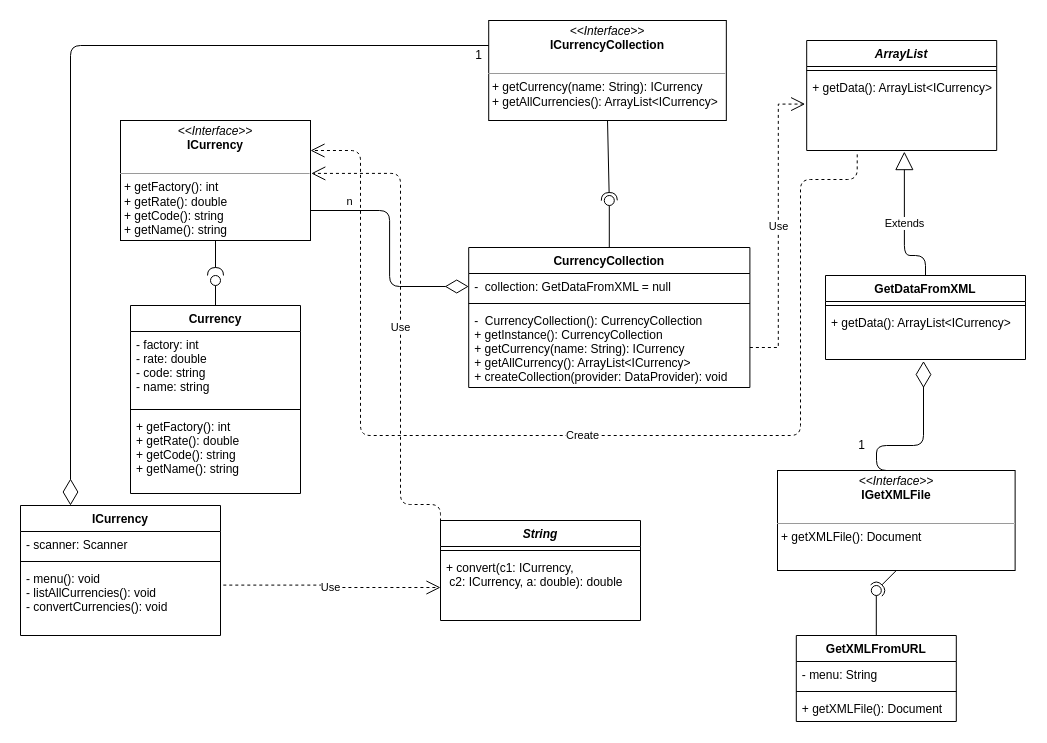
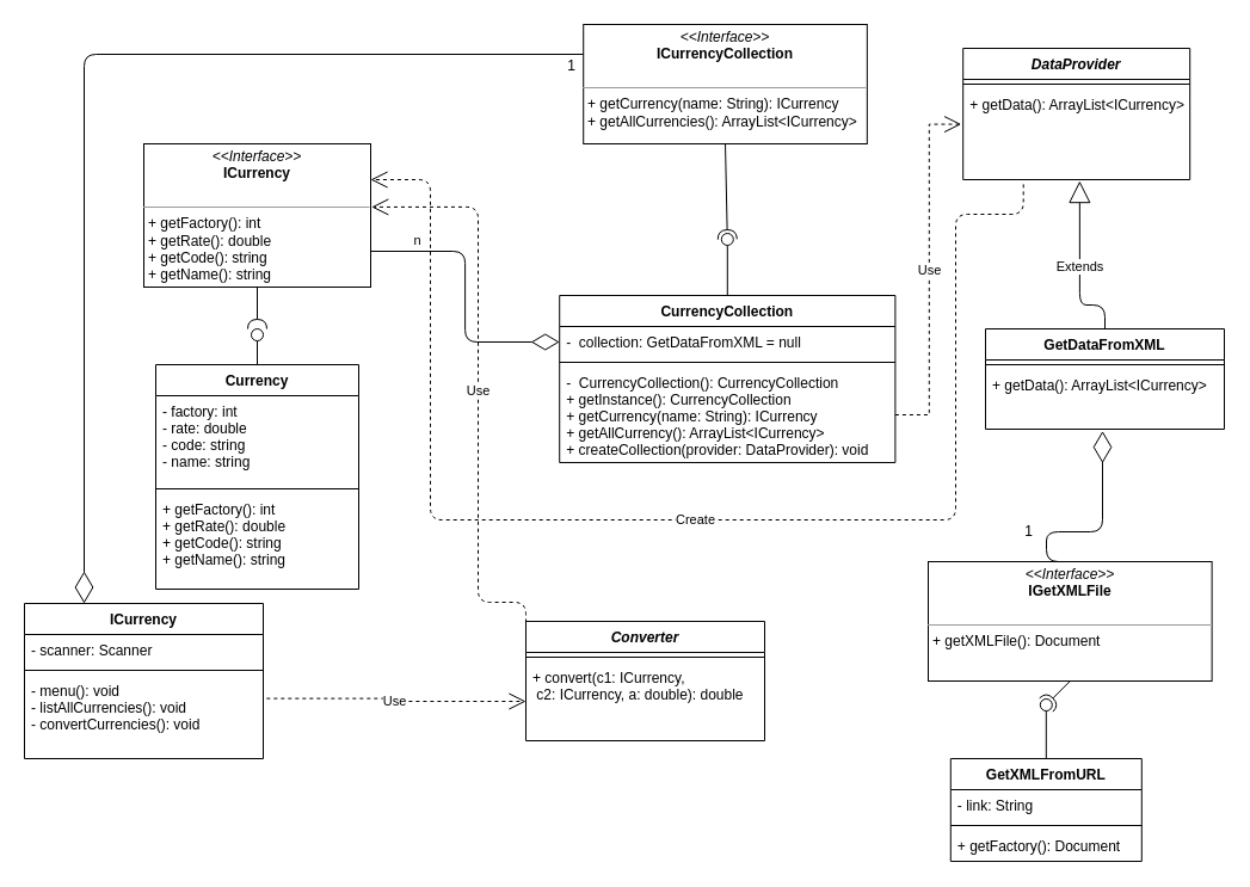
  <mxCell id="0" />
  <mxCell id="1" parent="0" />
  <mxCell id="2" value="Currency" style="swimlane;fontStyle=1;align=center;verticalAlign=top;childLayout=stackLayout;horizontal=1;startSize=26;horizontalStack=0;resizeParent=1;resizeParentMax=0;resizeLast=0;collapsible=1;marginBottom=0;" parent="1" vertex="1"><mxGeometry x="130" y="305" width="170" height="188" as="geometry" /></mxCell>
  <mxCell id="3" value="- factory: int&#10;- rate: double&#10;- code: string&#10;- name: string" style="text;strokeColor=none;fillColor=none;align=left;verticalAlign=top;spacingLeft=4;spacingRight=4;overflow=hidden;rotatable=0;points=[[0,0.5],[1,0.5]];portConstraint=eastwest;" parent="2" vertex="1"><mxGeometry y="26" width="170" height="74" as="geometry" /></mxCell>
  <mxCell id="4" value="" style="line;strokeWidth=1;fillColor=none;align=left;verticalAlign=middle;spacingTop=-1;spacingLeft=3;spacingRight=3;rotatable=0;labelPosition=right;points=[];portConstraint=eastwest;" parent="2" vertex="1"><mxGeometry y="100" width="170" height="8" as="geometry" /></mxCell>
  <mxCell id="5" value="+ getFactory(): int&#10;+ getRate(): double&#10;+ getCode(): string&#10;+ getName(): string" style="text;strokeColor=none;fillColor=none;align=left;verticalAlign=top;spacingLeft=4;spacingRight=4;overflow=hidden;rotatable=0;points=[[0,0.5],[1,0.5]];portConstraint=eastwest;" parent="2" vertex="1"><mxGeometry y="108" width="170" height="80" as="geometry" /></mxCell>
- <mxCell id="6" value="String" style="swimlane;fontStyle=3;align=center;verticalAlign=top;childLayout=stackLayout;horizontal=1;startSize=26;horizontalStack=0;resizeParent=1;resizeParentMax=0;resizeLast=0;collapsible=1;marginBottom=0;" parent="1" vertex="1"><mxGeometry x="440" y="520" width="200" height="100" as="geometry" /></mxCell>
+ <mxCell id="6" value="Converter" style="swimlane;fontStyle=3;align=center;verticalAlign=top;childLayout=stackLayout;horizontal=1;startSize=26;horizontalStack=0;resizeParent=1;resizeParentMax=0;resizeLast=0;collapsible=1;marginBottom=0;" parent="1" vertex="1"><mxGeometry x="440" y="520" width="200" height="100" as="geometry" /></mxCell>
  <mxCell id="7" value="" style="line;strokeWidth=1;fillColor=none;align=left;verticalAlign=middle;spacingTop=-1;spacingLeft=3;spacingRight=3;rotatable=0;labelPosition=right;points=[];portConstraint=eastwest;" parent="6" vertex="1"><mxGeometry y="26" width="200" height="8" as="geometry" /></mxCell>
  <mxCell id="8" value="+ convert(c1: ICurrency,&#10; c2: ICurrency, a: double): double" style="text;strokeColor=none;fillColor=none;align=left;verticalAlign=top;spacingLeft=4;spacingRight=4;overflow=hidden;rotatable=0;points=[[0,0.5],[1,0.5]];portConstraint=eastwest;" parent="6" vertex="1"><mxGeometry y="34" width="200" height="66" as="geometry" /></mxCell>
  <mxCell id="9" value="&lt;p style=&quot;margin: 0px ; margin-top: 4px ; text-align: center&quot;&gt;&lt;i&gt;&amp;lt;&amp;lt;Interface&amp;gt;&amp;gt;&lt;/i&gt;&lt;br&gt;&lt;b&gt;ICurrency&lt;/b&gt;&lt;/p&gt;&lt;p style=&quot;margin: 0px ; margin-left: 4px&quot;&gt;&lt;br&gt;&lt;/p&gt;&lt;hr size=&quot;1&quot;&gt;&lt;p style=&quot;margin: 0px ; margin-left: 4px&quot;&gt;+ getFactory(): int&lt;br style=&quot;padding: 0px ; margin: 0px&quot;&gt;+ getRate(): double&lt;br style=&quot;padding: 0px ; margin: 0px&quot;&gt;+ getCode(): string&lt;br style=&quot;padding: 0px ; margin: 0px&quot;&gt;+ getName(): string&lt;br&gt;&lt;/p&gt;" style="verticalAlign=top;align=left;overflow=fill;fontSize=12;fontFamily=Helvetica;html=1;" parent="1" vertex="1"><mxGeometry x="120" y="120" width="190" height="120" as="geometry" /></mxCell>
  <mxCell id="10" value="Use" style="endArrow=open;endSize=12;dashed=1;html=1;rounded=1;strokeWidth=1;jumpSize=7;exitX=0;exitY=0.227;exitDx=0;exitDy=0;exitPerimeter=0;entryX=1.004;entryY=0.441;entryDx=0;entryDy=0;entryPerimeter=0;edgeStyle=orthogonalEdgeStyle;" parent="1" source="8" target="9" edge="1"><mxGeometry x="0.072" width="160" relative="1" as="geometry"><mxPoint x="220" y="305" as="sourcePoint" /><mxPoint x="380" y="305" as="targetPoint" /><mxPoint as="offset" /><Array as="points"><mxPoint x="440" y="504" /><mxPoint x="400" y="504" /><mxPoint x="400" y="173" /></Array></mxGeometry></mxCell>
  <mxCell id="11" value="&lt;p style=&quot;margin: 0px ; margin-top: 4px ; text-align: center&quot;&gt;&lt;i&gt;&amp;lt;&amp;lt;Interface&amp;gt;&amp;gt;&lt;/i&gt;&lt;br&gt;&lt;b&gt;ICurrencyCollection&lt;/b&gt;&lt;/p&gt;&lt;p style=&quot;margin: 0px ; margin-left: 4px&quot;&gt;&lt;br&gt;&lt;/p&gt;&lt;hr size=&quot;1&quot;&gt;&lt;p style=&quot;margin: 0px ; margin-left: 4px&quot;&gt;+ getCurrency(name: String): ICurrency&lt;/p&gt;&lt;p style=&quot;margin: 0px ; margin-left: 4px&quot;&gt;+ getAllCurrencies(): ArrayList&amp;lt;ICurrency&amp;gt;&lt;/p&gt;" style="verticalAlign=top;align=left;overflow=fill;fontSize=12;fontFamily=Helvetica;html=1;" parent="1" vertex="1"><mxGeometry x="488.21" y="20" width="237.62" height="100" as="geometry" /></mxCell>
  <mxCell id="12" value="CurrencyCollection" style="swimlane;fontStyle=1;align=center;verticalAlign=top;childLayout=stackLayout;horizontal=1;startSize=26;horizontalStack=0;resizeParent=1;resizeParentMax=0;resizeLast=0;collapsible=1;marginBottom=0;" parent="1" vertex="1"><mxGeometry x="468.21" y="247" width="281.19" height="140" as="geometry" /></mxCell>
  <mxCell id="13" value="-  collection: GetDataFromXML = null" style="text;strokeColor=none;fillColor=none;align=left;verticalAlign=top;spacingLeft=4;spacingRight=4;overflow=hidden;rotatable=0;points=[[0,0.5],[1,0.5]];portConstraint=eastwest;" parent="12" vertex="1"><mxGeometry y="26" width="281.19" height="26" as="geometry" /></mxCell>
  <mxCell id="14" value="" style="line;strokeWidth=1;fillColor=none;align=left;verticalAlign=middle;spacingTop=-1;spacingLeft=3;spacingRight=3;rotatable=0;labelPosition=right;points=[];portConstraint=eastwest;" parent="12" vertex="1"><mxGeometry y="52" width="281.19" height="8" as="geometry" /></mxCell>
  <mxCell id="15" value="-  CurrencyCollection(): CurrencyCollection&#10;+ getInstance(): CurrencyCollection&#10;+ getCurrency(name: String): ICurrency&#10;+ getAllCurrency(): ArrayList&lt;ICurrency&gt;&#10;+ createCollection(provider: DataProvider): void" style="text;strokeColor=none;fillColor=none;align=left;verticalAlign=top;spacingLeft=4;spacingRight=4;overflow=hidden;rotatable=0;points=[[0,0.5],[1,0.5]];portConstraint=eastwest;" parent="12" vertex="1"><mxGeometry y="60" width="281.19" height="80" as="geometry" /></mxCell>
  <mxCell id="16" value="" style="endArrow=diamondThin;endFill=0;endSize=21;html=1;rounded=1;strokeWidth=1;jumpSize=7;entryX=0;entryY=0.5;entryDx=0;entryDy=0;edgeStyle=orthogonalEdgeStyle;elbow=vertical;exitX=1;exitY=0.75;exitDx=0;exitDy=0;" parent="1" source="9" target="13" edge="1"><mxGeometry width="160" relative="1" as="geometry"><mxPoint x="440" y="175" as="sourcePoint" /><mxPoint x="430" y="325" as="targetPoint" /></mxGeometry></mxCell>
  <mxCell id="17" value="n" style="edgeLabel;html=1;align=center;verticalAlign=middle;resizable=0;points=[];" parent="16" vertex="1" connectable="0"><mxGeometry x="-0.337" y="5" relative="1" as="geometry"><mxPoint x="-40" y="-5" as="offset" /></mxGeometry></mxCell>
  <mxCell id="18" value="ICurrency&#10;" style="swimlane;fontStyle=1;align=center;verticalAlign=top;childLayout=stackLayout;horizontal=1;startSize=26;horizontalStack=0;resizeParent=1;resizeParentMax=0;resizeLast=0;collapsible=1;marginBottom=0;" parent="1" vertex="1"><mxGeometry x="20" y="505" width="200" height="130" as="geometry" /></mxCell>
  <mxCell id="19" value="- scanner: Scanner" style="text;strokeColor=none;fillColor=none;align=left;verticalAlign=top;spacingLeft=4;spacingRight=4;overflow=hidden;rotatable=0;points=[[0,0.5],[1,0.5]];portConstraint=eastwest;" parent="18" vertex="1"><mxGeometry y="26" width="200" height="26" as="geometry" /></mxCell>
  <mxCell id="20" value="" style="line;strokeWidth=1;fillColor=none;align=left;verticalAlign=middle;spacingTop=-1;spacingLeft=3;spacingRight=3;rotatable=0;labelPosition=right;points=[];portConstraint=eastwest;" parent="18" vertex="1"><mxGeometry y="52" width="200" height="8" as="geometry" /></mxCell>
  <mxCell id="21" value="- menu(): void&#10;- listAllCurrencies(): void&#10;- convertCurrencies(): void" style="text;strokeColor=none;fillColor=none;align=left;verticalAlign=top;spacingLeft=4;spacingRight=4;overflow=hidden;rotatable=0;points=[[0,0.5],[1,0.5]];portConstraint=eastwest;" parent="18" vertex="1"><mxGeometry y="60" width="200" height="70" as="geometry" /></mxCell>
  <mxCell id="22" value="Use" style="endArrow=open;endSize=12;dashed=1;html=1;rounded=1;strokeWidth=1;elbow=vertical;jumpSize=7;exitX=1.014;exitY=0.28;exitDx=0;exitDy=0;exitPerimeter=0;edgeStyle=orthogonalEdgeStyle;" parent="1" source="21" target="8" edge="1"><mxGeometry width="160" relative="1" as="geometry"><mxPoint x="240" y="569.29" as="sourcePoint" /><mxPoint x="599.63" y="440" as="targetPoint" /></mxGeometry></mxCell>
  <mxCell id="23" value="GetDataFromXML&#10;" style="swimlane;fontStyle=1;align=center;verticalAlign=top;childLayout=stackLayout;horizontal=1;startSize=26;horizontalStack=0;resizeParent=1;resizeParentMax=0;resizeLast=0;collapsible=1;marginBottom=0;" parent="1" vertex="1"><mxGeometry x="825" y="275" width="200" height="84" as="geometry" /></mxCell>
  <mxCell id="24" value="" style="line;strokeWidth=1;fillColor=none;align=left;verticalAlign=middle;spacingTop=-1;spacingLeft=3;spacingRight=3;rotatable=0;labelPosition=right;points=[];portConstraint=eastwest;" parent="23" vertex="1"><mxGeometry y="26" width="200" height="8" as="geometry" /></mxCell>
  <mxCell id="25" value="+ getData(): ArrayList&lt;ICurrency&gt;" style="text;strokeColor=none;fillColor=none;align=left;verticalAlign=top;spacingLeft=4;spacingRight=4;overflow=hidden;rotatable=0;points=[[0,0.5],[1,0.5]];portConstraint=eastwest;" parent="23" vertex="1"><mxGeometry y="34" width="200" height="50" as="geometry" /></mxCell>
  <mxCell id="26" value="&lt;p style=&quot;margin: 0px ; margin-top: 4px ; text-align: center&quot;&gt;&lt;i&gt;&amp;lt;&amp;lt;Interface&amp;gt;&amp;gt;&lt;/i&gt;&lt;br&gt;&lt;b&gt;IGetXMLFile&lt;/b&gt;&lt;/p&gt;&lt;p style=&quot;margin: 0px ; margin-left: 4px&quot;&gt;&lt;br&gt;&lt;/p&gt;&lt;hr size=&quot;1&quot;&gt;&lt;p style=&quot;margin: 0px ; margin-left: 4px&quot;&gt;+ getXMLFile(): Document&lt;/p&gt;" style="verticalAlign=top;align=left;overflow=fill;fontSize=12;fontFamily=Helvetica;html=1;" parent="1" vertex="1"><mxGeometry x="777" y="470" width="237.62" height="100" as="geometry" /></mxCell>
  <mxCell id="27" value="Use" style="endArrow=open;endSize=12;dashed=1;html=1;rounded=0;entryX=-0.008;entryY=0.389;entryDx=0;entryDy=0;exitX=1;exitY=0.5;exitDx=0;exitDy=0;edgeStyle=orthogonalEdgeStyle;entryPerimeter=0;" parent="1" source="15" target="30" edge="1"><mxGeometry width="160" relative="1" as="geometry"><mxPoint x="600" y="225" as="sourcePoint" /><mxPoint x="820" y="110" as="targetPoint" /></mxGeometry></mxCell>
- <mxCell id="28" value="ArrayList" style="swimlane;fontStyle=3;align=center;verticalAlign=top;childLayout=stackLayout;horizontal=1;startSize=26;horizontalStack=0;resizeParent=1;resizeParentMax=0;resizeLast=0;collapsible=1;marginBottom=0;" parent="1" vertex="1"><mxGeometry x="806.19" y="40" width="190" height="110" as="geometry" /></mxCell>
+ <mxCell id="28" value="DataProvider" style="swimlane;fontStyle=3;align=center;verticalAlign=top;childLayout=stackLayout;horizontal=1;startSize=26;horizontalStack=0;resizeParent=1;resizeParentMax=0;resizeLast=0;collapsible=1;marginBottom=0;" parent="1" vertex="1"><mxGeometry x="806.19" y="40" width="190" height="110" as="geometry" /></mxCell>
  <mxCell id="29" value="" style="line;strokeWidth=1;fillColor=none;align=left;verticalAlign=middle;spacingTop=-1;spacingLeft=3;spacingRight=3;rotatable=0;labelPosition=right;points=[];portConstraint=eastwest;" parent="28" vertex="1"><mxGeometry y="26" width="190" height="8" as="geometry" /></mxCell>
  <mxCell id="30" value="+ getData(): ArrayList&lt;ICurrency&gt;" style="text;strokeColor=none;fillColor=none;align=left;verticalAlign=top;spacingLeft=4;spacingRight=4;overflow=hidden;rotatable=0;points=[[0,0.5],[1,0.5]];portConstraint=eastwest;" parent="28" vertex="1"><mxGeometry y="34" width="190" height="76" as="geometry" /></mxCell>
  <mxCell id="31" value="" style="rounded=0;orthogonalLoop=1;jettySize=auto;html=1;endArrow=none;endFill=0;sketch=0;sourcePerimeterSpacing=0;targetPerimeterSpacing=0;exitX=0.5;exitY=0;exitDx=0;exitDy=0;" parent="1" source="42" target="33" edge="1"><mxGeometry relative="1" as="geometry"><mxPoint x="1020" y="599" as="sourcePoint" /><mxPoint x="640" y="380" as="targetPoint" /></mxGeometry></mxCell>
  <mxCell id="32" value="" style="rounded=0;orthogonalLoop=1;jettySize=auto;html=1;endArrow=halfCircle;endFill=0;entryX=0.5;entryY=0.5;endSize=6;strokeWidth=1;sketch=0;exitX=0.5;exitY=1;exitDx=0;exitDy=0;" parent="1" source="26" target="33" edge="1"><mxGeometry relative="1" as="geometry"><mxPoint x="650" y="380" as="sourcePoint" /></mxGeometry></mxCell>
  <mxCell id="33" value="" style="ellipse;whiteSpace=wrap;html=1;align=center;aspect=fixed;resizable=0;points=[];outlineConnect=0;sketch=0;" parent="1" vertex="1"><mxGeometry x="870.81" y="585" width="10" height="10" as="geometry" /></mxCell>
  <mxCell id="34" value="" style="rounded=0;orthogonalLoop=1;jettySize=auto;html=1;endArrow=none;endFill=0;sketch=0;sourcePerimeterSpacing=0;targetPerimeterSpacing=0;exitX=0.5;exitY=0;exitDx=0;exitDy=0;" parent="1" source="2" target="36" edge="1"><mxGeometry relative="1" as="geometry"><mxPoint x="610" y="380" as="sourcePoint" /></mxGeometry></mxCell>
  <mxCell id="35" value="" style="rounded=0;orthogonalLoop=1;jettySize=auto;html=1;endArrow=halfCircle;endFill=0;endSize=6;strokeWidth=1;sketch=0;exitX=0.5;exitY=1;exitDx=0;exitDy=0;" parent="1" source="9" target="36" edge="1"><mxGeometry relative="1" as="geometry"><mxPoint x="650" y="380" as="sourcePoint" /><mxPoint x="255" y="275" as="targetPoint" /><Array as="points" /></mxGeometry></mxCell>
  <mxCell id="36" value="" style="ellipse;whiteSpace=wrap;html=1;align=center;aspect=fixed;resizable=0;points=[];outlineConnect=0;sketch=0;" parent="1" vertex="1"><mxGeometry x="210" y="275" width="10" height="10" as="geometry" /></mxCell>
  <mxCell id="37" value="" style="rounded=0;orthogonalLoop=1;jettySize=auto;html=1;endArrow=none;endFill=0;sketch=0;sourcePerimeterSpacing=0;targetPerimeterSpacing=0;exitX=0.5;exitY=0;exitDx=0;exitDy=0;" parent="1" source="12" target="39" edge="1"><mxGeometry relative="1" as="geometry"><mxPoint x="480" y="350" as="sourcePoint" /></mxGeometry></mxCell>
  <mxCell id="38" value="" style="rounded=0;orthogonalLoop=1;jettySize=auto;html=1;endArrow=halfCircle;endFill=0;entryX=0.5;entryY=0.5;endSize=6;strokeWidth=1;sketch=0;exitX=0.5;exitY=1;exitDx=0;exitDy=0;" parent="1" source="11" target="39" edge="1"><mxGeometry relative="1" as="geometry"><mxPoint x="520" y="350" as="sourcePoint" /></mxGeometry></mxCell>
  <mxCell id="39" value="" style="ellipse;whiteSpace=wrap;html=1;align=center;aspect=fixed;resizable=0;points=[];outlineConnect=0;sketch=0;" parent="1" vertex="1"><mxGeometry x="603.8" y="195" width="10" height="10" as="geometry" /></mxCell>
  <mxCell id="40" value="Extends" style="endArrow=block;endSize=16;endFill=0;html=1;rounded=1;entryX=0.514;entryY=1.014;entryDx=0;entryDy=0;entryPerimeter=0;exitX=0.5;exitY=0;exitDx=0;exitDy=0;edgeStyle=orthogonalEdgeStyle;" parent="1" source="23" target="30" edge="1"><mxGeometry width="160" relative="1" as="geometry"><mxPoint x="660" y="325" as="sourcePoint" /><mxPoint x="820" y="325" as="targetPoint" /><Array as="points"><mxPoint x="904" y="255" /></Array></mxGeometry></mxCell>
  <mxCell id="41" value="Create" style="endArrow=open;endSize=12;dashed=1;html=1;rounded=1;exitX=0.266;exitY=1.051;exitDx=0;exitDy=0;exitPerimeter=0;entryX=1;entryY=0.25;entryDx=0;entryDy=0;edgeStyle=orthogonalEdgeStyle;" parent="1" source="30" target="9" edge="1"><mxGeometry width="160" relative="1" as="geometry"><mxPoint x="540" y="515" as="sourcePoint" /><mxPoint x="700" y="515" as="targetPoint" /><Array as="points"><mxPoint x="857" y="179" /><mxPoint x="800" y="179" /><mxPoint x="800" y="435" /><mxPoint x="360" y="435" /><mxPoint x="360" y="150" /></Array></mxGeometry></mxCell>
  <mxCell id="42" value="GetXMLFromURL" style="swimlane;fontStyle=1;align=center;verticalAlign=top;childLayout=stackLayout;horizontal=1;startSize=26;horizontalStack=0;resizeParent=1;resizeParentMax=0;resizeLast=0;collapsible=1;marginBottom=0;" parent="1" vertex="1"><mxGeometry x="795.81" y="635" width="160" height="86" as="geometry" /></mxCell>
- <mxCell id="43" value="- menu: String" style="text;strokeColor=none;fillColor=none;align=left;verticalAlign=top;spacingLeft=4;spacingRight=4;overflow=hidden;rotatable=0;points=[[0,0.5],[1,0.5]];portConstraint=eastwest;" parent="42" vertex="1"><mxGeometry y="26" width="160" height="26" as="geometry" /></mxCell>
+ <mxCell id="43" value="- link: String" style="text;strokeColor=none;fillColor=none;align=left;verticalAlign=top;spacingLeft=4;spacingRight=4;overflow=hidden;rotatable=0;points=[[0,0.5],[1,0.5]];portConstraint=eastwest;" parent="42" vertex="1"><mxGeometry y="26" width="160" height="26" as="geometry" /></mxCell>
  <mxCell id="44" value="" style="line;strokeWidth=1;fillColor=none;align=left;verticalAlign=middle;spacingTop=-1;spacingLeft=3;spacingRight=3;rotatable=0;labelPosition=right;points=[];portConstraint=eastwest;" parent="42" vertex="1"><mxGeometry y="52" width="160" height="8" as="geometry" /></mxCell>
- <mxCell id="45" value="+ getXMLFile(): Document" style="text;strokeColor=none;fillColor=none;align=left;verticalAlign=top;spacingLeft=4;spacingRight=4;overflow=hidden;rotatable=0;points=[[0,0.5],[1,0.5]];portConstraint=eastwest;" parent="42" vertex="1"><mxGeometry y="60" width="160" height="26" as="geometry" /></mxCell>
+ <mxCell id="45" value="+ getFactory(): Document" style="text;strokeColor=none;fillColor=none;align=left;verticalAlign=top;spacingLeft=4;spacingRight=4;overflow=hidden;rotatable=0;points=[[0,0.5],[1,0.5]];portConstraint=eastwest;" parent="42" vertex="1"><mxGeometry y="60" width="160" height="26" as="geometry" /></mxCell>
  <mxCell id="46" value="" style="endArrow=diamondThin;endFill=0;endSize=24;html=1;rounded=1;exitX=0.5;exitY=0;exitDx=0;exitDy=0;entryX=0.49;entryY=1.031;entryDx=0;entryDy=0;entryPerimeter=0;edgeStyle=orthogonalEdgeStyle;" parent="1" source="26" target="25" edge="1"><mxGeometry width="160" relative="1" as="geometry"><mxPoint x="600" y="375" as="sourcePoint" /><mxPoint x="939" y="385" as="targetPoint" /><Array as="points"><mxPoint x="876" y="445" /><mxPoint x="923" y="445" /></Array></mxGeometry></mxCell>
  <mxCell id="47" value="" style="endArrow=diamondThin;endFill=0;endSize=24;html=1;rounded=1;exitX=0;exitY=0.25;exitDx=0;exitDy=0;edgeStyle=orthogonalEdgeStyle;entryX=0.25;entryY=0;entryDx=0;entryDy=0;" parent="1" source="11" target="18" edge="1"><mxGeometry width="160" relative="1" as="geometry"><mxPoint x="400" y="295" as="sourcePoint" /><mxPoint x="70" y="425" as="targetPoint" /></mxGeometry></mxCell>
  <mxCell id="48" value="1" style="text;html=1;align=center;verticalAlign=middle;resizable=0;points=[];autosize=1;strokeColor=none;fillColor=none;" parent="1" vertex="1"><mxGeometry x="468.21" y="45" width="20" height="20" as="geometry" /></mxCell>
  <mxCell id="49" value="1" style="text;html=1;align=center;verticalAlign=middle;resizable=0;points=[];autosize=1;strokeColor=none;fillColor=none;" parent="1" vertex="1"><mxGeometry x="850.81" y="435" width="20" height="20" as="geometry" /></mxCell>
